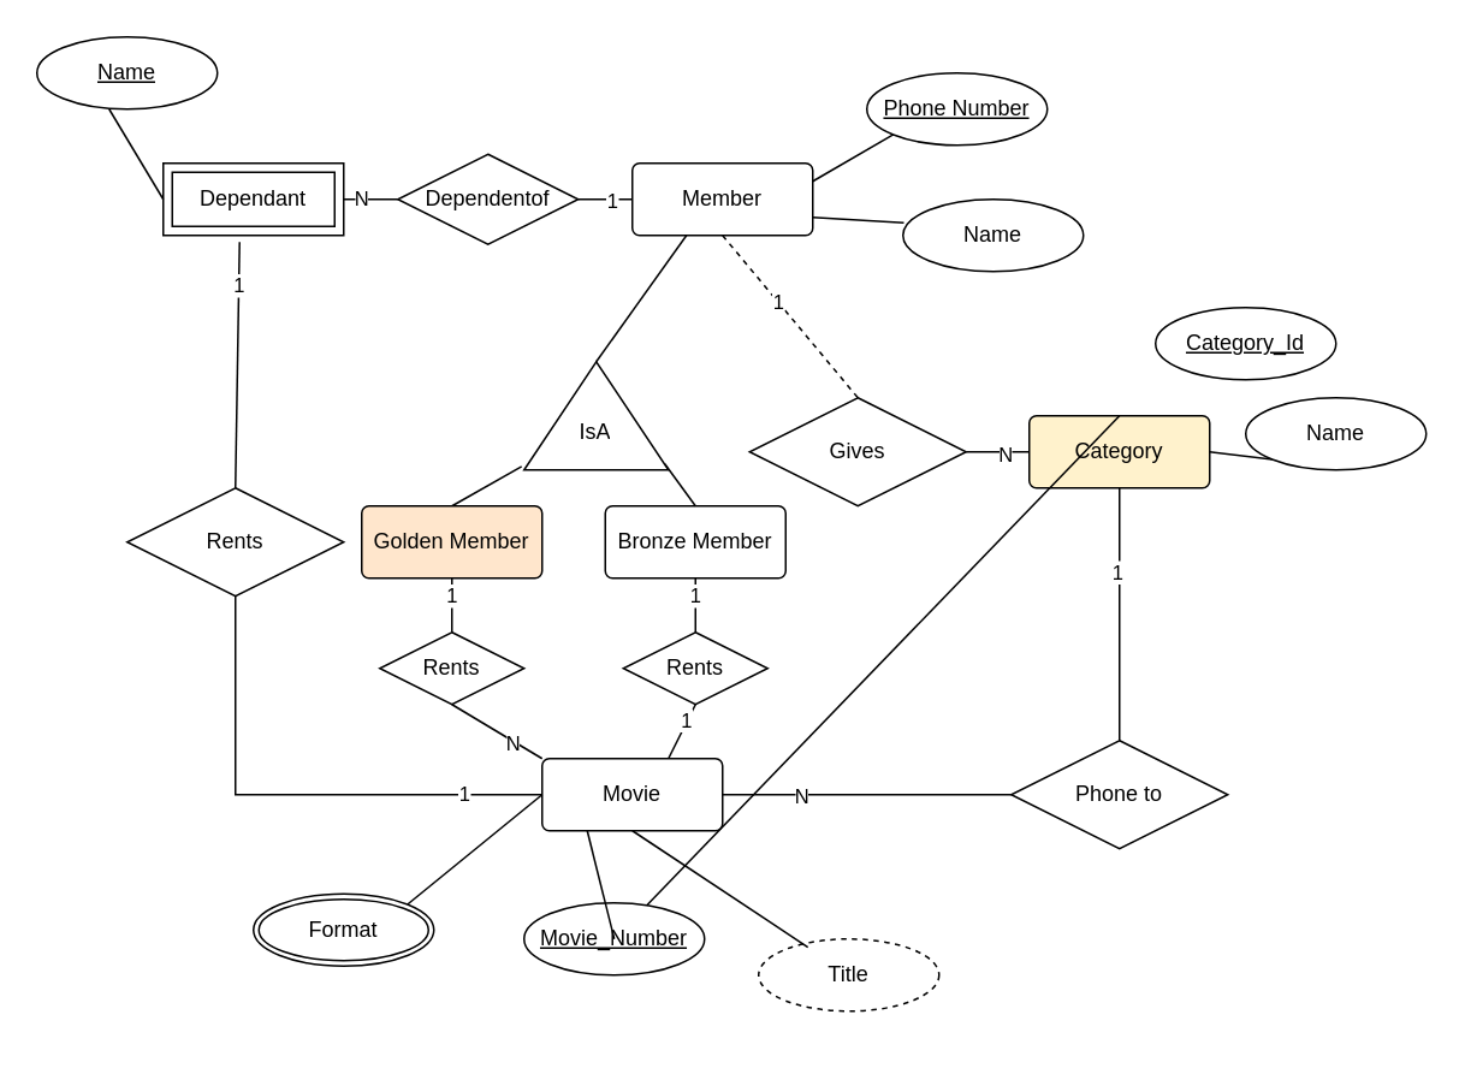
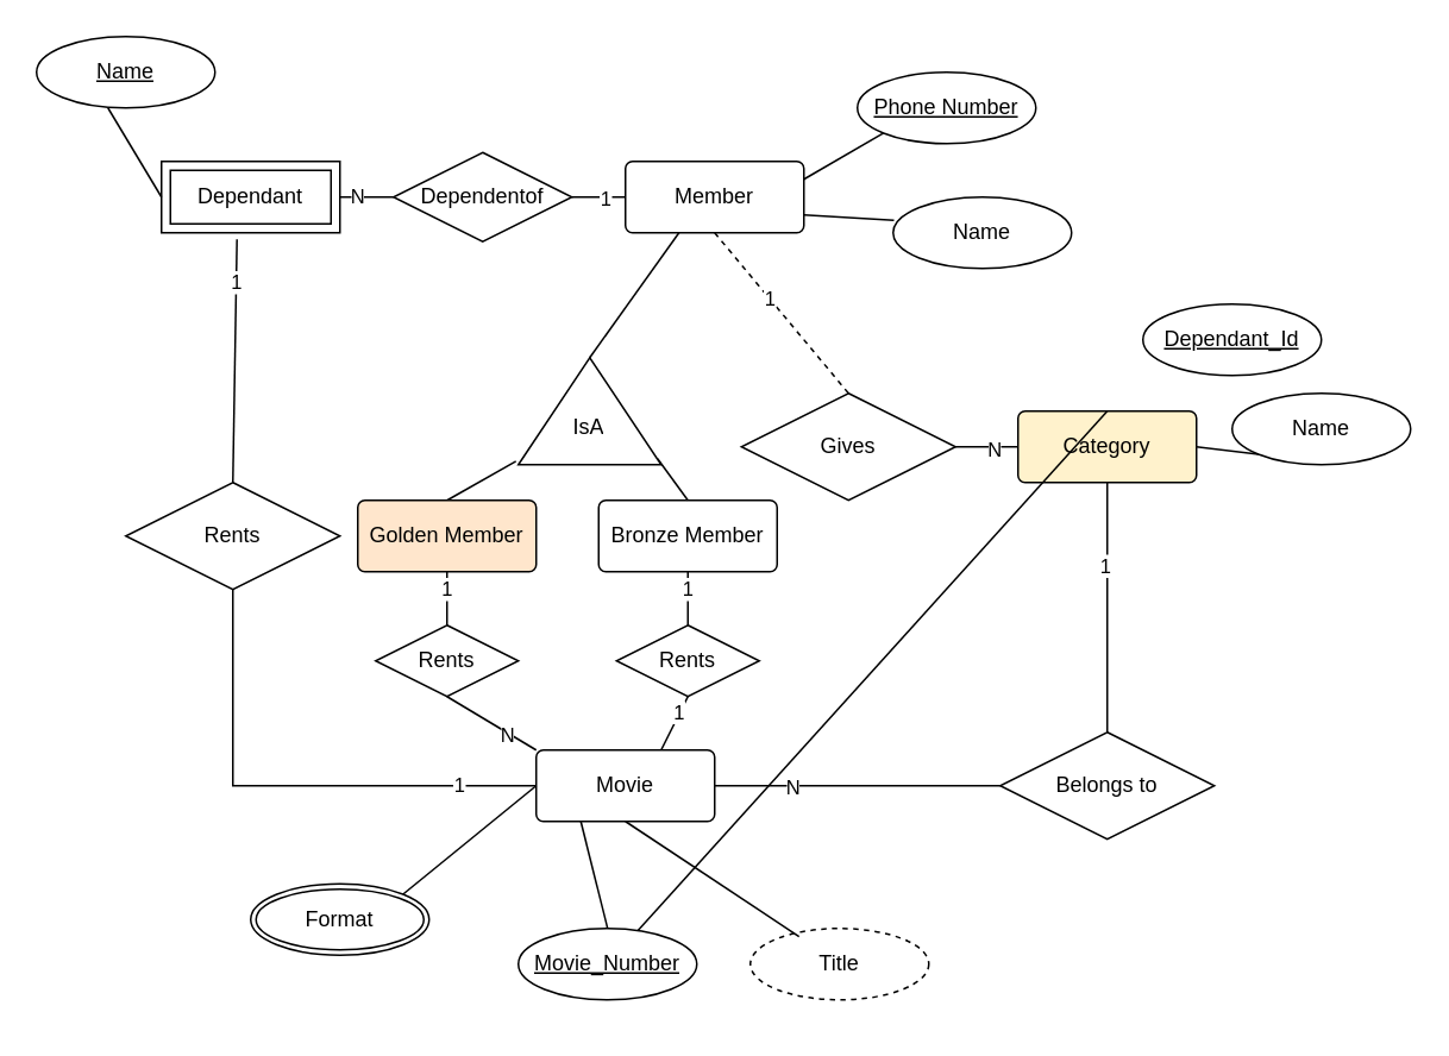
  <mxCell id="0" />
  <mxCell id="1" parent="0" />
  <mxCell id="2" value="" style="group" vertex="1" connectable="0" parent="1"><mxGeometry x="280" y="380" width="330" height="190" as="geometry" /></mxCell>
  <mxCell id="3" value="Movie" style="rounded=1;arcSize=10;whiteSpace=wrap;html=1;align=center;" vertex="1" parent="2"><mxGeometry x="20" y="40" width="100" height="40" as="geometry" /></mxCell>
- <mxCell id="4" value="Movie_Number" style="ellipse;whiteSpace=wrap;html=1;align=center;fontStyle=4;" vertex="1" parent="2"><mxGeometry x="10" y="120" width="100" height="40" as="geometry" /></mxCell>
+ <mxCell id="4" value="Movie_Number" style="ellipse;whiteSpace=wrap;html=1;align=center;fontStyle=4;" vertex="1" parent="2"><mxGeometry x="10" y="140" width="100" height="40" as="geometry" /></mxCell>
  <mxCell id="5" value="Title" style="ellipse;whiteSpace=wrap;html=1;align=center;dashed=1;" vertex="1" parent="2"><mxGeometry x="140" y="140" width="100" height="40" as="geometry" /></mxCell>
  <mxCell id="6" value="" style="endArrow=none;html=1;rounded=0;exitX=0.25;exitY=1;exitDx=0;exitDy=0;" edge="1" parent="2" source="3"><mxGeometry relative="1" as="geometry"><mxPoint x="70" y="100" as="sourcePoint" /><mxPoint x="60" y="140" as="targetPoint" /></mxGeometry></mxCell>
  <mxCell id="7" value="" style="endArrow=none;html=1;rounded=0;exitX=0.5;exitY=1;exitDx=0;exitDy=0;entryX=0.273;entryY=0.113;entryDx=0;entryDy=0;entryPerimeter=0;" edge="1" parent="2" source="3" target="5"><mxGeometry relative="1" as="geometry"><mxPoint x="70" y="100" as="sourcePoint" /><mxPoint x="230" y="100" as="targetPoint" /></mxGeometry></mxCell>
  <mxCell id="8" value="" style="group" vertex="1" connectable="0" parent="1"><mxGeometry x="350" y="20" width="250" height="200" as="geometry" /></mxCell>
  <mxCell id="9" value="Member" style="rounded=1;arcSize=10;whiteSpace=wrap;html=1;align=center;" vertex="1" parent="8"><mxGeometry y="70" width="100" height="40" as="geometry" /></mxCell>
  <mxCell id="10" value="Name" style="ellipse;whiteSpace=wrap;html=1;align=center;" vertex="1" parent="8"><mxGeometry x="150" y="90" width="100" height="40" as="geometry" /></mxCell>
  <mxCell id="11" value="" style="endArrow=none;html=1;rounded=0;exitX=0;exitY=1;exitDx=0;exitDy=0;entryX=1;entryY=0.25;entryDx=0;entryDy=0;" edge="1" parent="8" source="13" target="9"><mxGeometry relative="1" as="geometry"><mxPoint x="144.854" y="54.226" as="sourcePoint" /><mxPoint x="68" y="80" as="targetPoint" /></mxGeometry></mxCell>
  <mxCell id="12" value="" style="endArrow=none;html=1;rounded=0;exitX=0.005;exitY=0.323;exitDx=0;exitDy=0;entryX=1;entryY=0.75;entryDx=0;entryDy=0;exitPerimeter=0;" edge="1" parent="8" source="10" target="9"><mxGeometry relative="1" as="geometry"><mxPoint x="155" y="64" as="sourcePoint" /><mxPoint x="110" y="90" as="targetPoint" /></mxGeometry></mxCell>
  <mxCell id="13" value="Phone Number" style="ellipse;whiteSpace=wrap;html=1;align=center;fontStyle=4;" vertex="1" parent="8"><mxGeometry x="130" y="20" width="100" height="40" as="geometry" /></mxCell>
  <mxCell id="14" value="" style="group" vertex="1" connectable="0" parent="1"><mxGeometry x="60" y="100" width="330" height="140" as="geometry" /></mxCell>
  <mxCell id="15" value="" style="group" vertex="1" connectable="0" parent="14"><mxGeometry x="30" y="-80" width="130" height="110" as="geometry" /></mxCell>
  <mxCell id="16" value="Dependant" style="shape=ext;margin=3;double=1;whiteSpace=wrap;html=1;align=center;" vertex="1" parent="15"><mxGeometry y="70" width="100" height="40" as="geometry" /></mxCell>
  <mxCell id="17" value="Name" style="ellipse;whiteSpace=wrap;html=1;align=center;fontStyle=4;" vertex="1" parent="15"><mxGeometry x="-70" width="100" height="40" as="geometry" /></mxCell>
  <mxCell id="18" value="" style="endArrow=none;html=1;rounded=0;entryX=0;entryY=0.5;entryDx=0;entryDy=0;exitX=1;exitY=0.5;exitDx=0;exitDy=0;" edge="1" parent="14" target="47"><mxGeometry relative="1" as="geometry"><mxPoint x="130" y="10" as="sourcePoint" /><mxPoint x="490" y="100" as="targetPoint" /></mxGeometry></mxCell>
  <mxCell id="19" value="N" style="edgeLabel;html=1;align=center;verticalAlign=middle;resizable=0;points=[];" vertex="1" connectable="0" parent="18"><mxGeometry x="-0.409" y="1" relative="1" as="geometry"><mxPoint as="offset" /></mxGeometry></mxCell>
  <mxCell id="20" value="" style="endArrow=none;html=1;rounded=0;entryX=0;entryY=0.5;entryDx=0;entryDy=0;exitX=1;exitY=0.5;exitDx=0;exitDy=0;" edge="1" parent="1" source="47" target="9"><mxGeometry relative="1" as="geometry"><mxPoint x="380" y="220" as="sourcePoint" /><mxPoint x="540" y="220" as="targetPoint" /></mxGeometry></mxCell>
  <mxCell id="21" value="1" style="edgeLabel;html=1;align=center;verticalAlign=middle;resizable=0;points=[];" vertex="1" connectable="0" parent="20"><mxGeometry x="0.171" relative="1" as="geometry"><mxPoint as="offset" /></mxGeometry></mxCell>
- <mxCell id="22" value="Phone to" style="shape=rhombus;perimeter=rhombusPerimeter;whiteSpace=wrap;html=1;align=center;" vertex="1" parent="1"><mxGeometry x="560" y="410" width="120" height="60" as="geometry" /></mxCell>
+ <mxCell id="22" value="Belongs to" style="shape=rhombus;perimeter=rhombusPerimeter;whiteSpace=wrap;html=1;align=center;" vertex="1" parent="1"><mxGeometry x="560" y="410" width="120" height="60" as="geometry" /></mxCell>
  <mxCell id="23" value="" style="endArrow=none;html=1;rounded=0;exitX=0.5;exitY=0;exitDx=0;exitDy=0;entryX=0.5;entryY=1;entryDx=0;entryDy=0;" edge="1" parent="1" source="22" target="26"><mxGeometry relative="1" as="geometry"><mxPoint x="430" y="320.59" as="sourcePoint" /><mxPoint x="550" y="320" as="targetPoint" /></mxGeometry></mxCell>
  <mxCell id="24" value="1" style="edgeLabel;html=1;align=center;verticalAlign=middle;resizable=0;points=[];" vertex="1" connectable="0" parent="23"><mxGeometry x="0.336" y="2" relative="1" as="geometry"><mxPoint as="offset" /></mxGeometry></mxCell>
  <mxCell id="25" value="" style="group" vertex="1" connectable="0" parent="1"><mxGeometry x="570" y="170" width="220" height="100" as="geometry" /></mxCell>
  <mxCell id="26" value="Category" style="rounded=1;arcSize=10;whiteSpace=wrap;html=1;align=center;fillColor=#fff2cc;" vertex="1" parent="25"><mxGeometry y="60" width="100" height="40" as="geometry" /></mxCell>
  <mxCell id="27" value="Name" style="ellipse;whiteSpace=wrap;html=1;align=center;" vertex="1" parent="25"><mxGeometry x="120" y="50" width="100" height="40" as="geometry" /></mxCell>
- <mxCell id="28" value="Category_Id" style="ellipse;whiteSpace=wrap;html=1;align=center;fontStyle=4;" vertex="1" parent="25"><mxGeometry x="70" width="100" height="40" as="geometry" /></mxCell>
+ <mxCell id="28" value="Dependant_Id" style="ellipse;whiteSpace=wrap;html=1;align=center;fontStyle=4;" vertex="1" parent="25"><mxGeometry x="70" width="100" height="40" as="geometry" /></mxCell>
  <mxCell id="29" value="" style="endArrow=none;html=1;rounded=0;exitX=0.5;exitY=0;exitDx=0;exitDy=0;" edge="1" parent="25" source="26" target="4"><mxGeometry relative="1" as="geometry"><mxPoint x="-10" y="100" as="sourcePoint" /><mxPoint x="150" y="100" as="targetPoint" /></mxGeometry></mxCell>
  <mxCell id="30" value="" style="endArrow=none;html=1;rounded=0;entryX=0;entryY=1;entryDx=0;entryDy=0;exitX=1;exitY=0.5;exitDx=0;exitDy=0;" edge="1" parent="25" source="26" target="27"><mxGeometry relative="1" as="geometry"><mxPoint x="-10" y="100" as="sourcePoint" /><mxPoint x="150" y="100" as="targetPoint" /></mxGeometry></mxCell>
  <mxCell id="31" value="" style="endArrow=none;html=1;rounded=0;exitX=1;exitY=0.5;exitDx=0;exitDy=0;entryX=0;entryY=0.5;entryDx=0;entryDy=0;" edge="1" parent="1" source="38" target="26"><mxGeometry relative="1" as="geometry"><mxPoint x="370" y="280" as="sourcePoint" /><mxPoint x="530" y="280" as="targetPoint" /></mxGeometry></mxCell>
  <mxCell id="32" value="N" style="edgeLabel;html=1;align=center;verticalAlign=middle;resizable=0;points=[];" vertex="1" connectable="0" parent="31"><mxGeometry x="0.186" y="-1" relative="1" as="geometry"><mxPoint as="offset" /></mxGeometry></mxCell>
  <mxCell id="33" value="Bronze Member" style="rounded=1;arcSize=10;whiteSpace=wrap;html=1;align=center;" vertex="1" parent="1"><mxGeometry x="335" y="280" width="100" height="40" as="geometry" /></mxCell>
  <mxCell id="34" value="" style="endArrow=none;html=1;rounded=0;exitX=0.056;exitY=0.975;exitDx=0;exitDy=0;exitPerimeter=0;entryX=0.5;entryY=0;entryDx=0;entryDy=0;" edge="1" parent="1" source="42" target="33"><mxGeometry relative="1" as="geometry"><mxPoint x="420" y="100" as="sourcePoint" /><mxPoint x="580" y="100" as="targetPoint" /></mxGeometry></mxCell>
  <mxCell id="35" value="" style="endArrow=none;html=1;rounded=0;exitX=0.033;exitY=-0.017;exitDx=0;exitDy=0;exitPerimeter=0;entryX=0.5;entryY=0;entryDx=0;entryDy=0;" edge="1" parent="1" source="42" target="45"><mxGeometry relative="1" as="geometry"><mxPoint x="420" y="100" as="sourcePoint" /><mxPoint x="580" y="100" as="targetPoint" /></mxGeometry></mxCell>
  <mxCell id="36" value="" style="endArrow=none;html=1;rounded=0;exitX=0;exitY=0.5;exitDx=0;exitDy=0;entryX=1;entryY=0.5;entryDx=0;entryDy=0;" edge="1" parent="1" source="22" target="3"><mxGeometry relative="1" as="geometry"><mxPoint x="-35" y="364.41" as="sourcePoint" /><mxPoint x="370" y="364" as="targetPoint" /></mxGeometry></mxCell>
  <mxCell id="37" value="N" style="edgeLabel;html=1;align=center;verticalAlign=middle;resizable=0;points=[];" vertex="1" connectable="0" parent="36"><mxGeometry x="0.458" relative="1" as="geometry"><mxPoint as="offset" /></mxGeometry></mxCell>
  <mxCell id="38" value="Gives" style="shape=rhombus;perimeter=rhombusPerimeter;whiteSpace=wrap;html=1;align=center;" vertex="1" parent="1"><mxGeometry x="415" y="220" width="120" height="60" as="geometry" /></mxCell>
  <mxCell id="39" value="" style="endArrow=none;html=1;rounded=0;exitX=0.5;exitY=1;exitDx=0;exitDy=0;entryX=0.5;entryY=0;entryDx=0;entryDy=0;dashed=1;" edge="1" parent="1" source="9" target="38"><mxGeometry relative="1" as="geometry"><mxPoint x="380" y="290" as="sourcePoint" /><mxPoint x="540" y="290" as="targetPoint" /></mxGeometry></mxCell>
  <mxCell id="40" value="1" style="edgeLabel;html=1;align=center;verticalAlign=middle;resizable=0;points=[];" vertex="1" connectable="0" parent="39"><mxGeometry x="-0.185" relative="1" as="geometry"><mxPoint as="offset" /></mxGeometry></mxCell>
  <mxCell id="41" value="" style="group;rotation=-180;" vertex="1" connectable="0" parent="1"><mxGeometry x="290" y="200" width="80" height="60.0" as="geometry" /></mxCell>
  <mxCell id="42" value="" style="triangle;whiteSpace=wrap;html=1;rotation=-90;align=center;" vertex="1" parent="41"><mxGeometry x="10" y="-10" width="60" height="80" as="geometry" /></mxCell>
  <mxCell id="43" value="IsA" style="text;strokeColor=none;fillColor=none;spacingLeft=4;spacingRight=4;overflow=hidden;rotatable=0;points=[[0,0.5],[1,0.5]];portConstraint=eastwest;fontSize=12;whiteSpace=wrap;html=1;" vertex="1" parent="41"><mxGeometry x="25" y="25" width="30" height="30" as="geometry" /></mxCell>
  <mxCell id="44" value="" style="endArrow=none;html=1;rounded=0;entryX=1;entryY=0.5;entryDx=0;entryDy=0;" edge="1" parent="1" target="42"><mxGeometry relative="1" as="geometry"><mxPoint x="380" y="130" as="sourcePoint" /><mxPoint x="590" y="110" as="targetPoint" /></mxGeometry></mxCell>
  <mxCell id="45" value="Golden Member" style="rounded=1;arcSize=10;whiteSpace=wrap;html=1;align=center;fillColor=#ffe6cc;" vertex="1" parent="1"><mxGeometry x="200" y="280" width="100" height="40" as="geometry" /></mxCell>
  <mxCell id="46" value="" style="endArrow=none;html=1;rounded=0;exitX=0;exitY=0.5;exitDx=0;exitDy=0;entryX=0.5;entryY=1;entryDx=0;entryDy=0;" edge="1" parent="1"><mxGeometry relative="1" as="geometry"><mxPoint x="90" y="110" as="sourcePoint" /><mxPoint x="60" y="60" as="targetPoint" /></mxGeometry></mxCell>
  <mxCell id="47" value="Dependentof" style="shape=rhombus;perimeter=rhombusPerimeter;whiteSpace=wrap;html=1;align=center;" vertex="1" parent="1"><mxGeometry x="220" y="85" width="100" height="50" as="geometry" /></mxCell>
  <mxCell id="48" value="Format" style="ellipse;shape=doubleEllipse;margin=3;whiteSpace=wrap;html=1;align=center;" vertex="1" parent="1"><mxGeometry x="140" y="495" width="100" height="40" as="geometry" /></mxCell>
  <mxCell id="49" value="" style="endArrow=none;html=1;rounded=0;exitX=0;exitY=0.5;exitDx=0;exitDy=0;entryX=1;entryY=0;entryDx=0;entryDy=0;" edge="1" parent="1" source="3" target="48"><mxGeometry relative="1" as="geometry"><mxPoint x="350" y="480" as="sourcePoint" /><mxPoint x="442.2" y="418.48" as="targetPoint" /></mxGeometry></mxCell>
  <mxCell id="50" value="Rents" style="shape=rhombus;perimeter=rhombusPerimeter;whiteSpace=wrap;html=1;align=center;" vertex="1" parent="1"><mxGeometry x="210" y="350" width="80" height="40" as="geometry" /></mxCell>
  <mxCell id="51" value="Rents" style="shape=rhombus;perimeter=rhombusPerimeter;whiteSpace=wrap;html=1;align=center;" vertex="1" parent="1"><mxGeometry x="345" y="350" width="80" height="40" as="geometry" /></mxCell>
  <mxCell id="52" value="" style="endArrow=none;html=1;rounded=0;exitX=0.5;exitY=1;exitDx=0;exitDy=0;entryX=0.5;entryY=0;entryDx=0;entryDy=0;" edge="1" parent="1" source="45" target="50"><mxGeometry relative="1" as="geometry"><mxPoint x="280" y="350" as="sourcePoint" /><mxPoint x="440" y="350" as="targetPoint" /><Array as="points"><mxPoint x="250" y="330" /></Array></mxGeometry></mxCell>
  <mxCell id="53" value="1" style="edgeLabel;html=1;align=center;verticalAlign=middle;resizable=0;points=[];" vertex="1" connectable="0" parent="52"><mxGeometry x="-0.39" y="-1" relative="1" as="geometry"><mxPoint as="offset" /></mxGeometry></mxCell>
  <mxCell id="54" value="" style="endArrow=none;html=1;rounded=0;exitX=0.5;exitY=1;exitDx=0;exitDy=0;entryX=0;entryY=0;entryDx=0;entryDy=0;" edge="1" parent="1" source="50" target="3"><mxGeometry relative="1" as="geometry"><mxPoint x="260" y="330" as="sourcePoint" /><mxPoint x="260" y="360" as="targetPoint" /></mxGeometry></mxCell>
  <mxCell id="55" value="N" style="edgeLabel;html=1;align=center;verticalAlign=middle;resizable=0;points=[];" vertex="1" connectable="0" parent="54"><mxGeometry x="0.369" y="-1" relative="1" as="geometry"><mxPoint as="offset" /></mxGeometry></mxCell>
  <mxCell id="56" value="" style="endArrow=none;html=1;rounded=0;exitX=0.5;exitY=1;exitDx=0;exitDy=0;entryX=0.5;entryY=0;entryDx=0;entryDy=0;" edge="1" parent="1" source="33" target="51"><mxGeometry relative="1" as="geometry"><mxPoint x="260" y="330" as="sourcePoint" /><mxPoint x="260" y="360" as="targetPoint" /><Array as="points" /></mxGeometry></mxCell>
  <mxCell id="57" value="1" style="edgeLabel;html=1;align=center;verticalAlign=middle;resizable=0;points=[];" vertex="1" connectable="0" parent="56"><mxGeometry x="-0.39" y="-1" relative="1" as="geometry"><mxPoint as="offset" /></mxGeometry></mxCell>
  <mxCell id="58" value="" style="endArrow=none;html=1;rounded=0;exitX=0.5;exitY=1;exitDx=0;exitDy=0;entryX=0.7;entryY=0;entryDx=0;entryDy=0;entryPerimeter=0;" edge="1" parent="1" source="51" target="3"><mxGeometry relative="1" as="geometry"><mxPoint x="395" y="330" as="sourcePoint" /><mxPoint x="395" y="360" as="targetPoint" /><Array as="points" /></mxGeometry></mxCell>
  <mxCell id="59" value="1" style="edgeLabel;html=1;align=center;verticalAlign=middle;resizable=0;points=[];" vertex="1" connectable="0" parent="58"><mxGeometry x="-0.39" y="-1" relative="1" as="geometry"><mxPoint as="offset" /></mxGeometry></mxCell>
  <mxCell id="60" value="Rents" style="shape=rhombus;perimeter=rhombusPerimeter;whiteSpace=wrap;html=1;align=center;" vertex="1" parent="1"><mxGeometry x="70" y="270" width="120" height="60" as="geometry" /></mxCell>
  <mxCell id="61" value="" style="endArrow=none;html=1;rounded=0;exitX=0.5;exitY=0;exitDx=0;exitDy=0;entryX=0.423;entryY=1.092;entryDx=0;entryDy=0;entryPerimeter=0;" edge="1" parent="1" source="60" target="16"><mxGeometry relative="1" as="geometry"><mxPoint x="290" y="300" as="sourcePoint" /><mxPoint x="450" y="300" as="targetPoint" /></mxGeometry></mxCell>
  <mxCell id="62" value="1" style="edgeLabel;html=1;align=center;verticalAlign=middle;resizable=0;points=[];" vertex="1" connectable="0" parent="61"><mxGeometry x="0.661" relative="1" as="geometry"><mxPoint as="offset" /></mxGeometry></mxCell>
  <mxCell id="63" value="" style="endArrow=none;html=1;rounded=0;exitX=0.5;exitY=1;exitDx=0;exitDy=0;entryX=0;entryY=0.5;entryDx=0;entryDy=0;" edge="1" parent="1" source="60" target="3"><mxGeometry relative="1" as="geometry"><mxPoint x="270" y="300" as="sourcePoint" /><mxPoint x="130" y="490" as="targetPoint" /><Array as="points"><mxPoint x="130" y="440" /></Array></mxGeometry></mxCell>
  <mxCell id="64" value="1" style="edgeLabel;html=1;align=center;verticalAlign=middle;resizable=0;points=[];" vertex="1" connectable="0" parent="63"><mxGeometry x="0.684" y="1" relative="1" as="geometry"><mxPoint as="offset" /></mxGeometry></mxCell>
